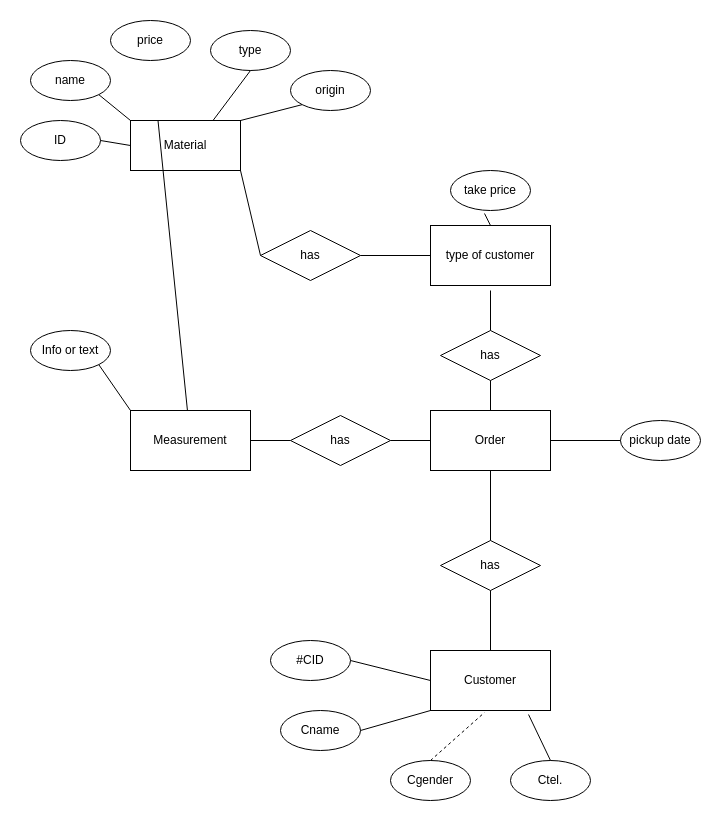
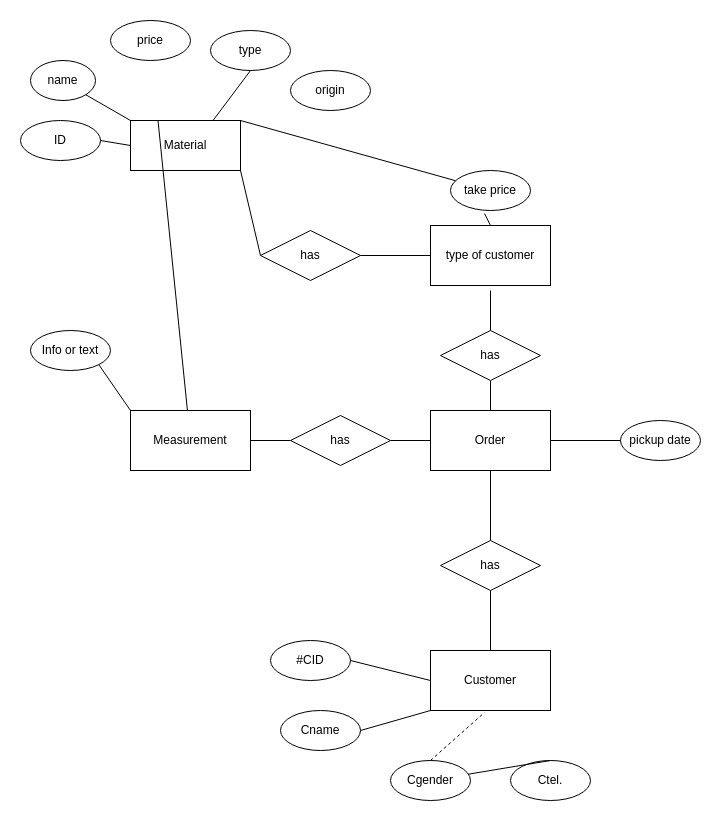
  <mxCell id="0" />
  <mxCell id="1" parent="0" />
  <mxCell id="2" value="Material" style="rounded=0;whiteSpace=wrap;html=1;" vertex="1" parent="1"><mxGeometry x="130" y="120" width="110" height="50" as="geometry" /></mxCell>
- <mxCell id="3" value="name" style="ellipse;whiteSpace=wrap;html=1;" vertex="1" parent="1"><mxGeometry x="30" y="60" width="80" height="40" as="geometry" /></mxCell>
+ <mxCell id="3" value="name" style="ellipse;whiteSpace=wrap;html=1;" vertex="1" parent="1"><mxGeometry x="30" y="60" width="65" height="40" as="geometry" /></mxCell>
  <mxCell id="4" value="price" style="ellipse;whiteSpace=wrap;html=1;" vertex="1" parent="1"><mxGeometry x="110" y="20" width="80" height="40" as="geometry" /></mxCell>
  <mxCell id="5" value="type" style="ellipse;whiteSpace=wrap;html=1;" vertex="1" parent="1"><mxGeometry x="210" y="30" width="80" height="40" as="geometry" /></mxCell>
  <mxCell id="6" value="origin" style="ellipse;whiteSpace=wrap;html=1;" vertex="1" parent="1"><mxGeometry x="290" y="70" width="80" height="40" as="geometry" /></mxCell>
  <mxCell id="7" value="ID" style="ellipse;whiteSpace=wrap;html=1;" vertex="1" parent="1"><mxGeometry y="120" width="80" height="40" as="geometry" x="20" /></mxCell>
  <mxCell id="8" value="" style="endArrow=none;html=1;entryX=1;entryY=0.5;entryDx=0;entryDy=0;exitX=0;exitY=0.5;exitDx=0;exitDy=0;" edge="1" parent="1" source="2" target="7"><mxGeometry width="50" height="50" relative="1" as="geometry"><mxPoint x="240" y="270" as="sourcePoint" /><mxPoint x="290" y="220" as="targetPoint" /></mxGeometry></mxCell>
  <mxCell id="9" value="" style="endArrow=none;html=1;entryX=1;entryY=1;entryDx=0;entryDy=0;exitX=0;exitY=0;exitDx=0;exitDy=0;" edge="1" parent="1" source="2" target="3"><mxGeometry width="50" height="50" relative="1" as="geometry"><mxPoint x="240" y="270" as="sourcePoint" /><mxPoint x="290" y="220" as="targetPoint" /></mxGeometry></mxCell>
  <mxCell id="10" value="" style="endArrow=none;html=1;exitX=0.25;exitY=0;exitDx=0;exitDy=0;" edge="1" parent="1" source="2" target="20"><mxGeometry width="50" height="50" relative="1" as="geometry"><mxPoint x="240" y="270" as="sourcePoint" /><mxPoint x="290" y="220" as="targetPoint" /></mxGeometry></mxCell>
  <mxCell id="11" value="" style="endArrow=none;html=1;entryX=0.5;entryY=1;entryDx=0;entryDy=0;exitX=0.75;exitY=0;exitDx=0;exitDy=0;" edge="1" parent="1" source="2" target="5"><mxGeometry width="50" height="50" relative="1" as="geometry"><mxPoint x="240" y="270" as="sourcePoint" /><mxPoint x="290" y="220" as="targetPoint" /></mxGeometry></mxCell>
- <mxCell id="12" value="" style="endArrow=none;html=1;entryX=0;entryY=1;entryDx=0;entryDy=0;exitX=1;exitY=0;exitDx=0;exitDy=0;" edge="1" parent="1" source="2" target="6"><mxGeometry width="50" height="50" relative="1" as="geometry"><mxPoint x="240" y="270" as="sourcePoint" /><mxPoint x="290" y="220" as="targetPoint" /></mxGeometry></mxCell>
+ <mxCell id="12" value="" style="endArrow=none;html=1;exitX=1;exitY=0;exitDx=0;exitDy=0;" edge="1" parent="1" source="2" target="15"><mxGeometry width="50" height="50" relative="1" as="geometry"><mxPoint x="240" y="270" as="sourcePoint" /><mxPoint x="290" y="220" as="targetPoint" /></mxGeometry></mxCell>
  <mxCell id="13" value="has" style="rhombus;whiteSpace=wrap;html=1;" vertex="1" parent="1"><mxGeometry x="260" y="230" width="100" height="50" as="geometry" /></mxCell>
  <mxCell id="14" value="type of customer" style="rounded=0;whiteSpace=wrap;html=1;" vertex="1" parent="1"><mxGeometry x="430" y="225" width="120" height="60" as="geometry" /></mxCell>
  <mxCell id="15" value="take price" style="ellipse;whiteSpace=wrap;html=1;" vertex="1" parent="1"><mxGeometry x="450" y="170" width="80" height="40" as="geometry" /></mxCell>
  <mxCell id="16" value="" style="endArrow=none;html=1;entryX=0.425;entryY=1.075;entryDx=0;entryDy=0;entryPerimeter=0;exitX=0.5;exitY=0;exitDx=0;exitDy=0;" edge="1" parent="1" source="14" target="15"><mxGeometry width="50" height="50" relative="1" as="geometry"><mxPoint x="484" y="220" as="sourcePoint" /><mxPoint x="520" y="170" as="targetPoint" /></mxGeometry></mxCell>
  <mxCell id="17" value="has" style="rhombus;whiteSpace=wrap;html=1;" vertex="1" parent="1"><mxGeometry x="440" y="330" width="100" height="50" as="geometry" /></mxCell>
  <mxCell id="18" value="Order" style="rounded=0;whiteSpace=wrap;html=1;" vertex="1" parent="1"><mxGeometry x="430" y="410" width="120" height="60" as="geometry" /></mxCell>
  <mxCell id="19" value="has" style="rhombus;whiteSpace=wrap;html=1;" vertex="1" parent="1"><mxGeometry x="290" y="415" width="100" height="50" as="geometry" /></mxCell>
  <mxCell id="20" value="Measurement" style="rounded=0;whiteSpace=wrap;html=1;" vertex="1" parent="1"><mxGeometry x="130" y="410" width="120" height="60" as="geometry" /></mxCell>
  <mxCell id="21" value="Info or text" style="ellipse;whiteSpace=wrap;html=1;" vertex="1" parent="1"><mxGeometry x="30" y="330" width="80" height="40" as="geometry" /></mxCell>
  <mxCell id="22" value="" style="endArrow=none;html=1;exitX=0;exitY=0;exitDx=0;exitDy=0;entryX=1;entryY=1;entryDx=0;entryDy=0;" edge="1" parent="1" source="20" target="21"><mxGeometry width="50" height="50" relative="1" as="geometry"><mxPoint x="80" y="410" as="sourcePoint" /><mxPoint x="130" y="360" as="targetPoint" /></mxGeometry></mxCell>
  <mxCell id="23" value="Customer" style="rounded=0;whiteSpace=wrap;html=1;" vertex="1" parent="1"><mxGeometry x="430" y="650" width="120" height="60" as="geometry" /></mxCell>
  <mxCell id="24" value="has" style="rhombus;whiteSpace=wrap;html=1;" vertex="1" parent="1"><mxGeometry x="440" y="540" width="100" height="50" as="geometry" /></mxCell>
  <mxCell id="25" value="#CID" style="ellipse;whiteSpace=wrap;html=1;" vertex="1" parent="1"><mxGeometry x="270" y="640" width="80" height="40" as="geometry" /></mxCell>
  <mxCell id="26" value="Cname" style="ellipse;whiteSpace=wrap;html=1;" vertex="1" parent="1"><mxGeometry x="280" y="710" width="80" height="40" as="geometry" /></mxCell>
  <mxCell id="27" value="Cgender" style="ellipse;whiteSpace=wrap;html=1;" vertex="1" parent="1"><mxGeometry x="390" y="760" width="80" height="40" as="geometry" /></mxCell>
  <mxCell id="28" value="Ctel." style="ellipse;whiteSpace=wrap;html=1;" vertex="1" parent="1"><mxGeometry x="510" y="760" width="80" height="40" as="geometry" /></mxCell>
  <mxCell id="29" value="" style="endArrow=none;html=1;exitX=1;exitY=0.5;exitDx=0;exitDy=0;entryX=0;entryY=0.5;entryDx=0;entryDy=0;" edge="1" parent="1" source="25" target="23"><mxGeometry width="50" height="50" relative="1" as="geometry"><mxPoint x="370" y="720" as="sourcePoint" /><mxPoint x="420" y="670" as="targetPoint" /></mxGeometry></mxCell>
  <mxCell id="30" value="" style="endArrow=none;html=1;exitX=1;exitY=0.5;exitDx=0;exitDy=0;" edge="1" parent="1" source="26"><mxGeometry width="50" height="50" relative="1" as="geometry"><mxPoint x="380" y="760" as="sourcePoint" /><mxPoint x="430" y="710" as="targetPoint" /></mxGeometry></mxCell>
  <mxCell id="31" value="" style="endArrow=none;html=1;exitX=0.5;exitY=0;exitDx=0;exitDy=0;entryX=0.45;entryY=1.033;entryDx=0;entryDy=0;entryPerimeter=0;dashed=1;" edge="1" parent="1" source="27" target="23"><mxGeometry width="50" height="50" relative="1" as="geometry"><mxPoint x="430" y="780" as="sourcePoint" /><mxPoint x="480" y="730" as="targetPoint" /></mxGeometry></mxCell>
- <mxCell id="32" value="" style="endArrow=none;html=1;exitX=0.5;exitY=0;exitDx=0;exitDy=0;entryX=0.817;entryY=1.067;entryDx=0;entryDy=0;entryPerimeter=0;" edge="1" parent="1" source="28" target="23"><mxGeometry width="50" height="50" relative="1" as="geometry"><mxPoint x="520" y="770" as="sourcePoint" /><mxPoint x="570" y="720" as="targetPoint" /></mxGeometry></mxCell>
+ <mxCell id="32" value="" style="endArrow=none;html=1;exitX=0.5;exitY=0;exitDx=0;exitDy=0;" edge="1" parent="1" source="28" target="27"><mxGeometry width="50" height="50" relative="1" as="geometry"><mxPoint x="520" y="770" as="sourcePoint" /><mxPoint x="570" y="720" as="targetPoint" /></mxGeometry></mxCell>
  <mxCell id="33" value="" style="endArrow=none;html=1;entryX=0.5;entryY=1;entryDx=0;entryDy=0;" edge="1" parent="1" target="24"><mxGeometry width="50" height="50" relative="1" as="geometry"><mxPoint x="490" y="650" as="sourcePoint" /><mxPoint x="530" y="610" as="targetPoint" /></mxGeometry></mxCell>
  <mxCell id="34" value="" style="endArrow=none;html=1;exitX=0.5;exitY=0;exitDx=0;exitDy=0;entryX=0.5;entryY=1;entryDx=0;entryDy=0;" edge="1" parent="1" source="24" target="18"><mxGeometry width="50" height="50" relative="1" as="geometry"><mxPoint x="480" y="530" as="sourcePoint" /><mxPoint x="530" y="480" as="targetPoint" /></mxGeometry></mxCell>
  <mxCell id="35" value="" style="endArrow=none;html=1;exitX=0.5;exitY=0;exitDx=0;exitDy=0;entryX=0.5;entryY=1;entryDx=0;entryDy=0;" edge="1" parent="1" source="18" target="17"><mxGeometry width="50" height="50" relative="1" as="geometry"><mxPoint x="400" y="400" as="sourcePoint" /><mxPoint x="450" y="350" as="targetPoint" /></mxGeometry></mxCell>
  <mxCell id="36" value="" style="endArrow=none;html=1;exitX=0.5;exitY=0;exitDx=0;exitDy=0;" edge="1" parent="1" source="17"><mxGeometry width="50" height="50" relative="1" as="geometry"><mxPoint x="470" y="340" as="sourcePoint" /><mxPoint x="490" y="290" as="targetPoint" /></mxGeometry></mxCell>
  <mxCell id="37" value="" style="endArrow=none;html=1;entryX=1;entryY=1;entryDx=0;entryDy=0;exitX=0;exitY=0.5;exitDx=0;exitDy=0;" edge="1" parent="1" source="13" target="2"><mxGeometry width="50" height="50" relative="1" as="geometry"><mxPoint x="230" y="230" as="sourcePoint" /><mxPoint x="280" y="180" as="targetPoint" /></mxGeometry></mxCell>
  <mxCell id="38" value="" style="endArrow=none;html=1;exitX=1;exitY=0.5;exitDx=0;exitDy=0;entryX=0;entryY=0.5;entryDx=0;entryDy=0;" edge="1" parent="1" source="13" target="14"><mxGeometry width="50" height="50" relative="1" as="geometry"><mxPoint x="380" y="280" as="sourcePoint" /><mxPoint x="430" y="230" as="targetPoint" /></mxGeometry></mxCell>
  <mxCell id="39" value="" style="endArrow=none;html=1;entryX=0;entryY=0.5;entryDx=0;entryDy=0;exitX=1;exitY=0.5;exitDx=0;exitDy=0;" edge="1" parent="1" source="19" target="18"><mxGeometry width="50" height="50" relative="1" as="geometry"><mxPoint x="380" y="430" as="sourcePoint" /><mxPoint x="440" y="370" as="targetPoint" /></mxGeometry></mxCell>
  <mxCell id="40" value="" style="endArrow=none;html=1;exitX=1;exitY=0.5;exitDx=0;exitDy=0;" edge="1" parent="1" source="20" target="19"><mxGeometry width="50" height="50" relative="1" as="geometry"><mxPoint x="270" y="430" as="sourcePoint" /><mxPoint x="320" y="380" as="targetPoint" /></mxGeometry></mxCell>
  <mxCell id="41" value="pickup date" style="ellipse;whiteSpace=wrap;html=1;" vertex="1" parent="1"><mxGeometry x="620" y="420" width="80" height="40" as="geometry" /></mxCell>
  <mxCell id="42" value="" style="endArrow=none;html=1;exitX=0;exitY=0.5;exitDx=0;exitDy=0;entryX=1;entryY=0.5;entryDx=0;entryDy=0;" edge="1" parent="1" source="41" target="18"><mxGeometry width="50" height="50" relative="1" as="geometry"><mxPoint x="410" y="500" as="sourcePoint" /><mxPoint x="460" y="450" as="targetPoint" /></mxGeometry></mxCell>
